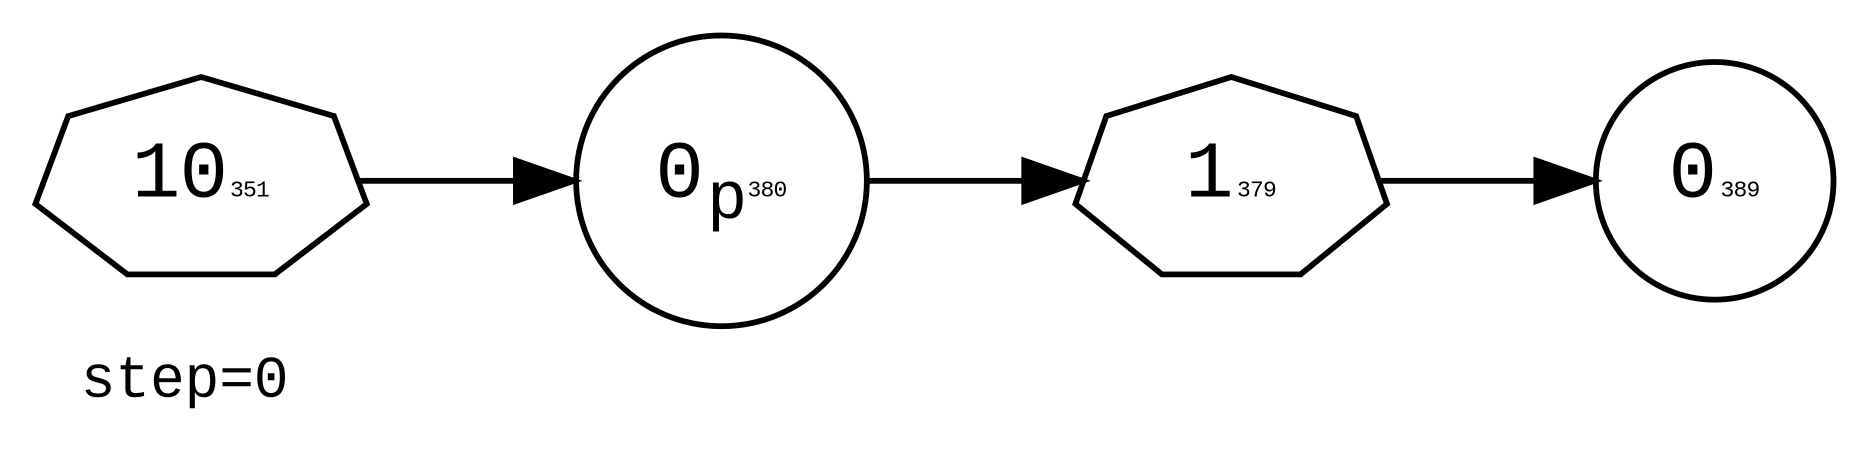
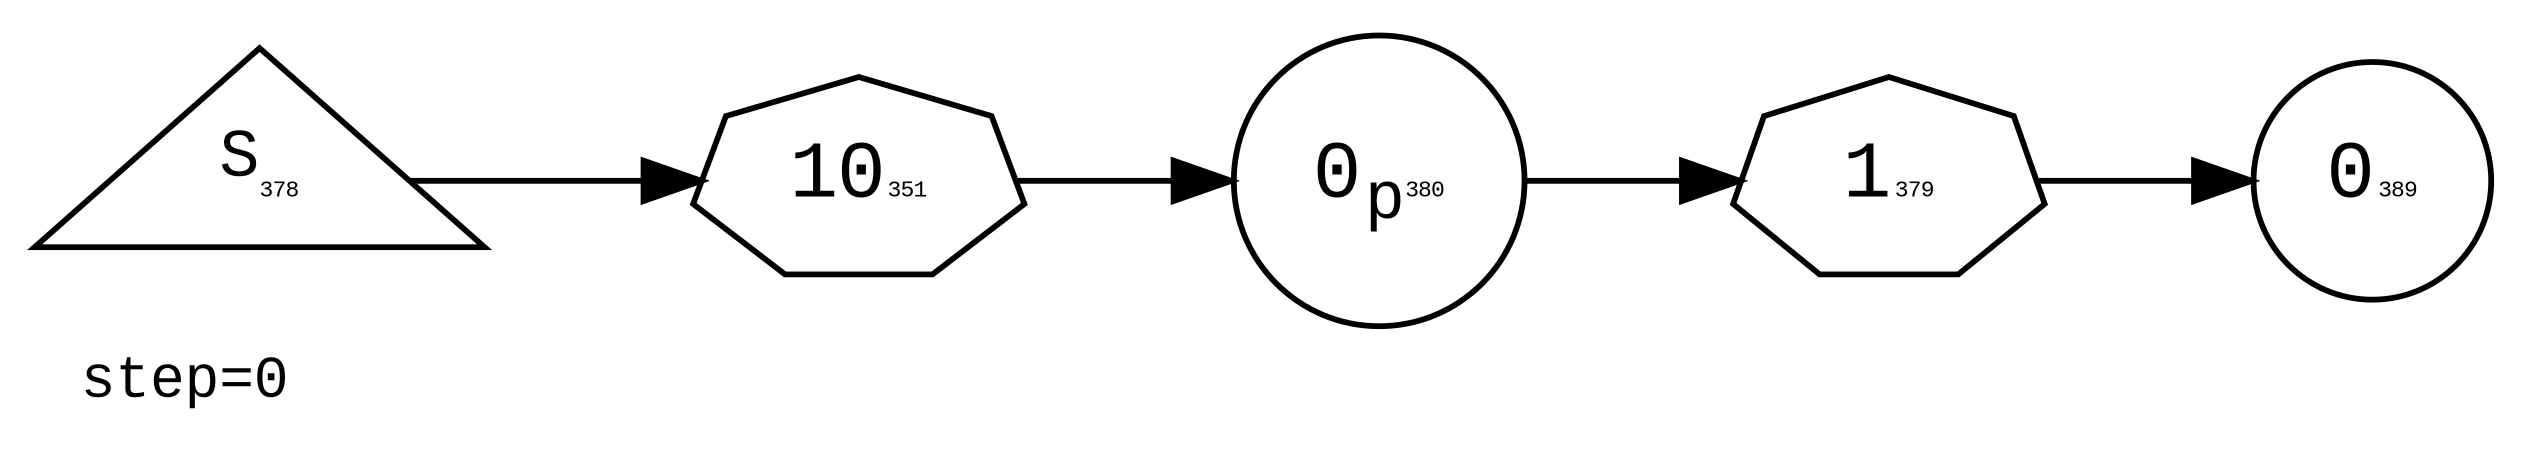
  digraph {
    fontname="Liberation Mono"
    fontsize=10
    label="step=0"
    labeljust=left
    labelloc=bottom
    rankdir=LR
    node [color=black fontname="Liberation Mono" labelfontcolor=black peripheries=1 shape=septagon]
    edge [color=black fontname="Liberation Mono"]
+   n1 [label=<<SUP>S</SUP><FONT POINT-SIZE='4'>378</FONT>> shape=triangle]
    n2 [label=<10<FONT POINT-SIZE='4'>351</FONT>> labelfontcolor=""]
    n3 [label=<0<SUB>p</SUB><FONT POINT-SIZE='4'>380</FONT>> shape=circle]
    n4 [label=<1<FONT POINT-SIZE='4'>379</FONT>> labelfontcolor=""]
    n5 [label=<0<FONT POINT-SIZE='4'>389</FONT>> shape=circle]
+   n1 -> n2
    n2 -> n3
    n3 -> n4
    n4 -> n5
  }
